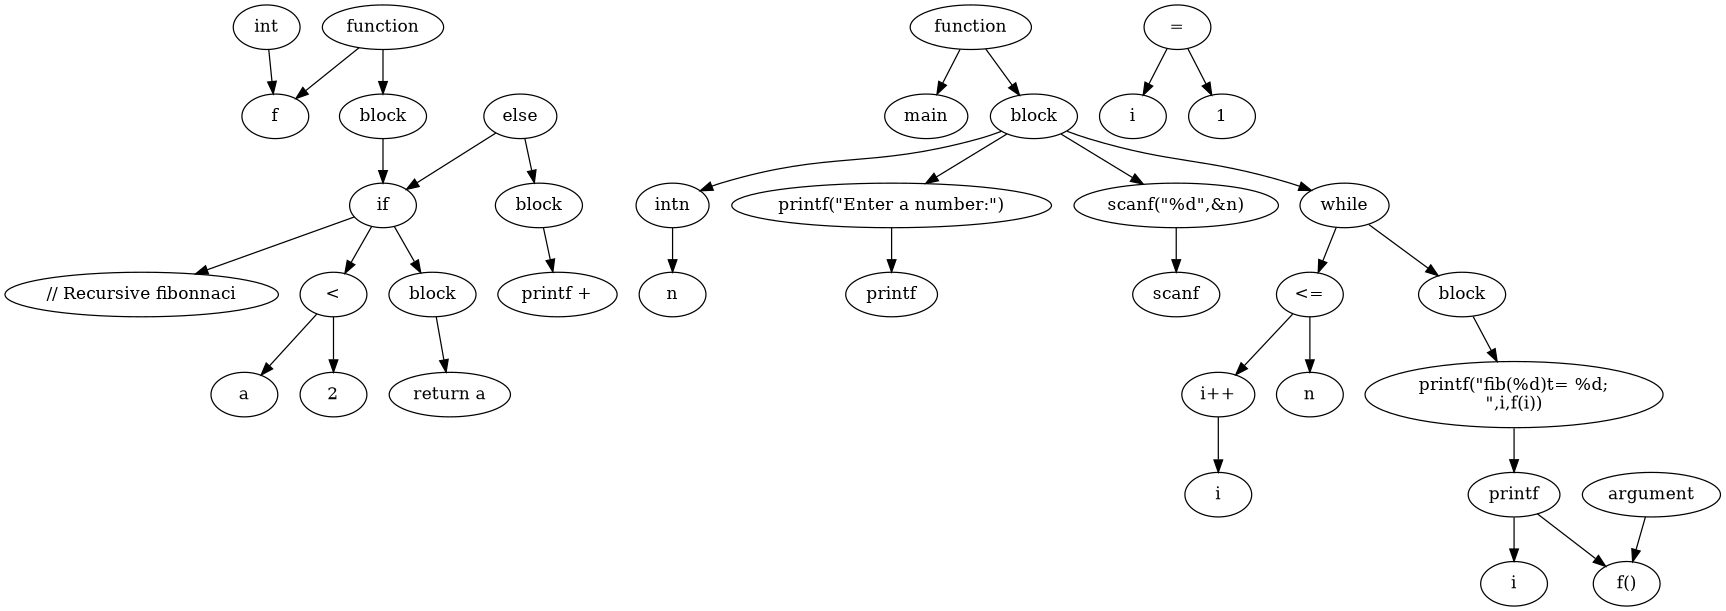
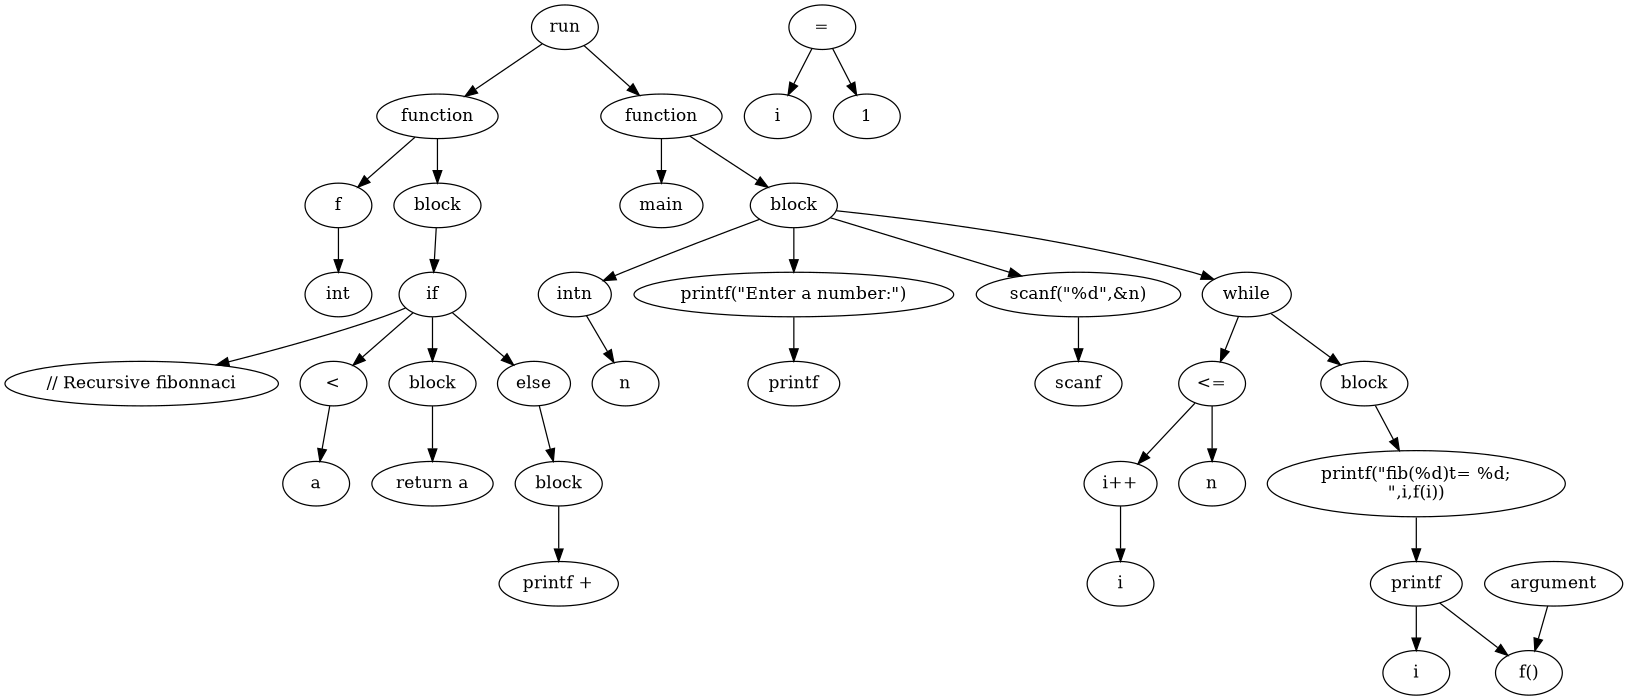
  digraph {
+   n1 [label=run]
    n2 [label=function]
    n3 [label=function]
    n4 [label=f]
    n5 [label=block]
    n6 [label="// Recursive fibonnaci\n"]
    n7 [label=main]
    n8 [label=block]
    n9 [label=int]
    n10 [label=if]
    n11 [label="<"]
    n12 [label=block]
    n13 [label=else]
    n14 [label=a]
-   n15 [label=2]
    n16 [label="return a"]
    n17 [label=block]
    n18 [label="printf +"]
    n19 [label=intn]
    n20 [label="printf(\"Enter a number:\")"]
    n21 [label="scanf(\"%d\",&n)"]
    n22 [label=while]
    n23 [label=n]
    n24 [label=printf]
    n25 [label=scanf]
    n26 [label="<="]
    n27 [label=block]
    n28 [label="="]
    n29 [label=i]
    n30 [label=1]
    n31 [label="i++"]
    n32 [label=n]
    n33 [label="printf(\"fib(%d)\t= %d;\n\",i,f(i))"]
    n34 [label=i]
    n35 [label=printf]
    n36 [label=i]
    n37 [label="f()"]
    n38 [label=argument]
+   n1 -> n2
+   n1 -> n3
    n2 -> n4
    n2 -> n5
    n3 -> n7
    n3 -> n8
-   n9 -> n4
+   n4 -> n9
    n5 -> n10
    n8 -> n19
    n8 -> n20
    n8 -> n21
    n8 -> n22
    n10 -> n6
    n10 -> n11
    n10 -> n12
-   n13 -> n10
+   n10 -> n13
    n11 -> n14
-   n11 -> n15
    n12 -> n16
    n13 -> n17
    n17 -> n18
    n19 -> n23
    n20 -> n24
    n21 -> n25
    n22 -> n26
    n22 -> n27
    n26 -> n31
    n26 -> n32
    n27 -> n33
    n28 -> n29
    n28 -> n30
    n31 -> n34
    n33 -> n35
    n35 -> n36
    n35 -> n37
    n38 -> n37
  }
